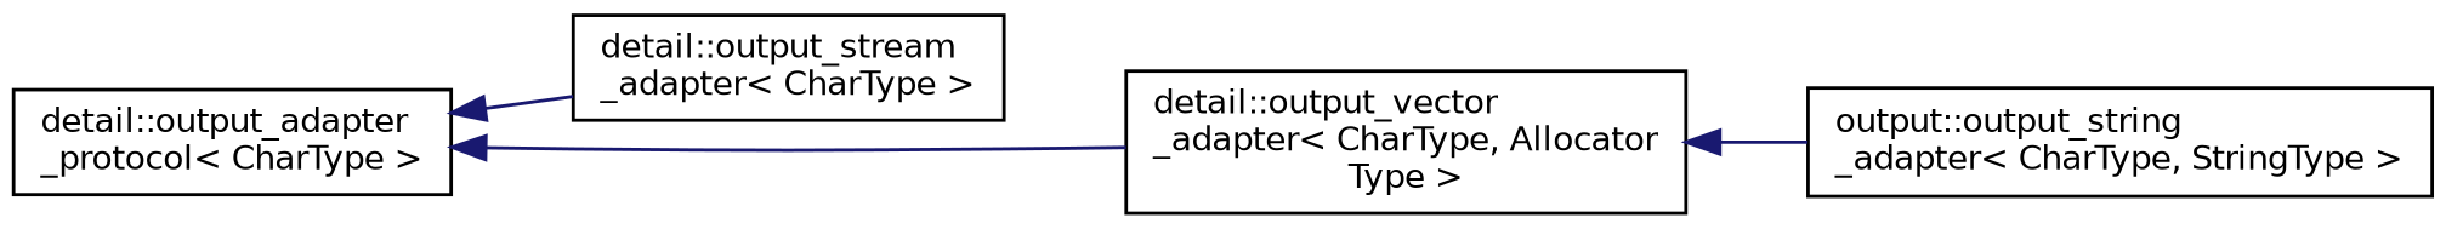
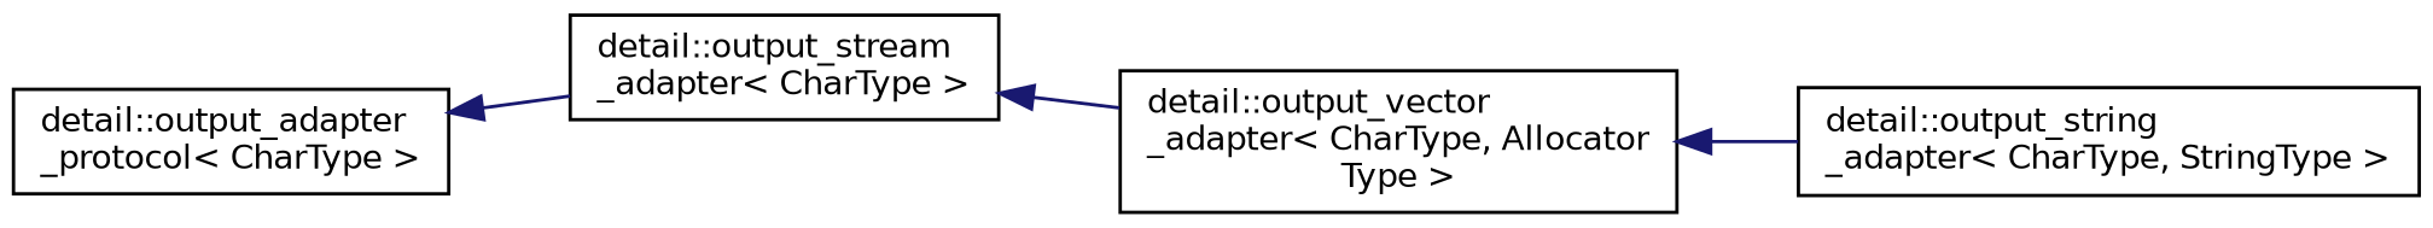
  digraph {
    rankdir=LR
    node [color=black fillcolor=white fontname=Helvetica fontsize=10 shape=record style=filled]
    edge [color=midnightblue dir=back fontname=Helvetica fontsize=10 labelfontname=Helvetica labelfontsize=10 style=solid]
    n1 [height=0.2 label="detail::output_adapter\l_protocol\< CharType \>" width=0.4]
    n2 [height=0.2 label="detail::output_stream\l_adapter\< CharType \>" width=0.4]
    n3 [height=0.2 label="detail::output_vector\l_adapter\< CharType, Allocator\lType \>" width=0.4]
-   n4 [height=0.2 label="output::output_string\l_adapter\< CharType, StringType \>" width=0.4]
+   n4 [height=0.2 label="detail::output_string\l_adapter\< CharType, StringType \>" width=0.4]
    n1 -> n2
-   n1 -> n3
+   n2 -> n3
    n3 -> n4
  }
